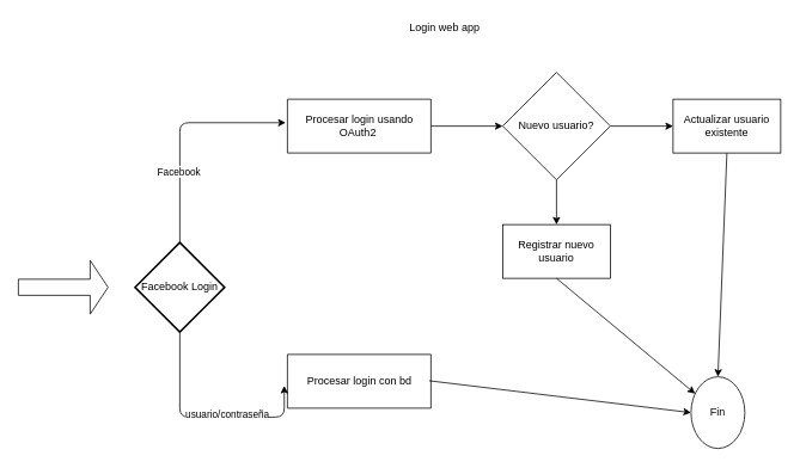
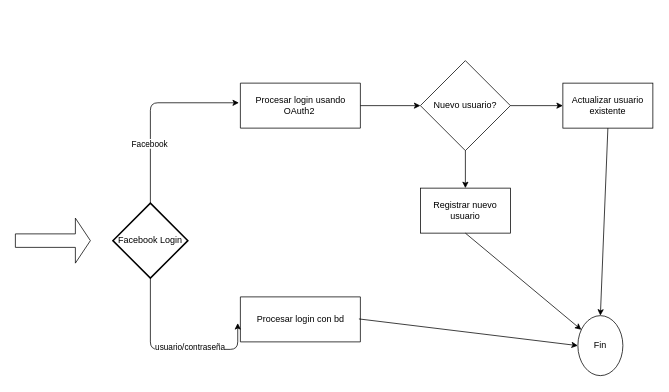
  <mxCell id="0" />
  <mxCell id="1" parent="0" />
  <mxCell id="2" value="" style="shape=singleArrow;whiteSpace=wrap;html=1;" vertex="1" parent="1"><mxGeometry x="20" y="290" width="100" height="60" as="geometry" /></mxCell>
  <mxCell id="3" value="Facebook Login" style="strokeWidth=2;html=1;shape=mxgraph.flowchart.decision;whiteSpace=wrap;" vertex="1" parent="1"><mxGeometry x="150" y="270" width="100" height="100" as="geometry" /></mxCell>
  <mxCell id="4" value="Procesar login con bd" style="verticalLabelPosition=middle;verticalAlign=middle;html=1;shape=mxgraph.basic.rect;fillColor2=none;strokeWidth=1;size=20;indent=5;labelPosition=center;align=center;" vertex="1" parent="1"><mxGeometry x="320" y="395" width="160" height="60" as="geometry" /></mxCell>
  <mxCell id="5" value="Procesar login usando &lt;br&gt;OAuth2&amp;nbsp;" style="verticalLabelPosition=middle;verticalAlign=middle;html=1;shape=mxgraph.basic.rect;fillColor2=none;strokeWidth=1;size=20;indent=5;labelPosition=center;align=center;" vertex="1" parent="1"><mxGeometry x="320" y="110" width="160" height="60" as="geometry" /></mxCell>
  <mxCell id="6" value="" style="endArrow=classic;html=1;exitX=0.5;exitY=0;exitDx=0;exitDy=0;exitPerimeter=0;entryX=-0.012;entryY=0.437;entryDx=0;entryDy=0;entryPerimeter=0;edgeStyle=orthogonalEdgeStyle;" edge="1" parent="1" source="3" target="5"><mxGeometry width="50" height="50" relative="1" as="geometry"><mxPoint x="390" y="210" as="sourcePoint" /><mxPoint x="440" y="160" as="targetPoint" /><Array as="points"><mxPoint x="200" y="136" /></Array></mxGeometry></mxCell>
  <mxCell id="7" value="Facebook" style="edgeLabel;html=1;align=center;verticalAlign=middle;resizable=0;points=[];" vertex="1" connectable="0" parent="6"><mxGeometry x="-0.366" y="2" relative="1" as="geometry"><mxPoint as="offset" /></mxGeometry></mxCell>
  <mxCell id="8" value="" style="endArrow=classic;html=1;exitX=0.5;exitY=1;exitDx=0;exitDy=0;exitPerimeter=0;entryX=-0.022;entryY=0.583;entryDx=0;entryDy=0;entryPerimeter=0;edgeStyle=orthogonalEdgeStyle;" edge="1" parent="1" source="3" target="4"><mxGeometry width="50" height="50" relative="1" as="geometry"><mxPoint x="390" y="410" as="sourcePoint" /><mxPoint x="440" y="360" as="targetPoint" /><Array as="points"><mxPoint x="200" y="465" /></Array></mxGeometry></mxCell>
  <mxCell id="9" value="usuario/contraseña" style="edgeLabel;html=1;align=center;verticalAlign=middle;resizable=0;points=[];" vertex="1" connectable="0" parent="8"><mxGeometry x="0.19" y="4" relative="1" as="geometry"><mxPoint as="offset" /></mxGeometry></mxCell>
  <mxCell id="10" value="Nuevo usuario?" style="rhombus;whiteSpace=wrap;html=1;fillColor=#ffffff;" vertex="1" parent="1"><mxGeometry x="560" y="80" width="120" height="120" as="geometry" /></mxCell>
  <mxCell id="11" value="" style="endArrow=classic;html=1;entryX=0;entryY=0.5;entryDx=0;entryDy=0;" edge="1" parent="1" source="5" target="10"><mxGeometry width="50" height="50" relative="1" as="geometry"><mxPoint x="390" y="200" as="sourcePoint" /><mxPoint x="440" y="150" as="targetPoint" /></mxGeometry></mxCell>
  <mxCell id="12" value="Registrar nuevo usuario" style="rounded=0;whiteSpace=wrap;html=1;fillColor=#ffffff;" vertex="1" parent="1"><mxGeometry x="560" y="250" width="120" height="60" as="geometry" /></mxCell>
  <mxCell id="13" value="Actualizar usuario&lt;br&gt;existente" style="rounded=0;whiteSpace=wrap;html=1;fillColor=#ffffff;" vertex="1" parent="1"><mxGeometry x="750" y="110" width="120" height="60" as="geometry" /></mxCell>
  <mxCell id="14" value="" style="endArrow=classic;html=1;entryX=0;entryY=0.5;entryDx=0;entryDy=0;exitX=1;exitY=0.5;exitDx=0;exitDy=0;" edge="1" parent="1" source="10" target="13"><mxGeometry width="50" height="50" relative="1" as="geometry"><mxPoint x="710" y="390" as="sourcePoint" /><mxPoint x="760" y="340" as="targetPoint" /></mxGeometry></mxCell>
  <mxCell id="15" value="" style="endArrow=classic;html=1;entryX=0.5;entryY=0;entryDx=0;entryDy=0;exitX=0.5;exitY=1;exitDx=0;exitDy=0;" edge="1" parent="1" source="10" target="12"><mxGeometry width="50" height="50" relative="1" as="geometry"><mxPoint x="710" y="390" as="sourcePoint" /><mxPoint x="760" y="340" as="targetPoint" /></mxGeometry></mxCell>
  <mxCell id="16" value="Fin" style="ellipse;whiteSpace=wrap;html=1;aspect=fixed;fillColor=#ffffff;" vertex="1" parent="1"><mxGeometry x="770" y="420" width="60" height="80" as="geometry" /></mxCell>
  <mxCell id="17" value="" style="endArrow=classic;html=1;exitX=0.988;exitY=0.49;exitDx=0;exitDy=0;exitPerimeter=0;entryX=0;entryY=0.5;entryDx=0;entryDy=0;" edge="1" parent="1" source="4" target="16"><mxGeometry width="50" height="50" relative="1" as="geometry"><mxPoint x="730" y="390" as="sourcePoint" /><mxPoint x="780" y="340" as="targetPoint" /></mxGeometry></mxCell>
  <mxCell id="18" value="" style="endArrow=classic;html=1;entryX=0.5;entryY=0;entryDx=0;entryDy=0;exitX=0.5;exitY=1;exitDx=0;exitDy=0;" edge="1" parent="1" source="13" target="16"><mxGeometry width="50" height="50" relative="1" as="geometry"><mxPoint x="730" y="390" as="sourcePoint" /><mxPoint x="780" y="340" as="targetPoint" /></mxGeometry></mxCell>
  <mxCell id="19" value="" style="endArrow=classic;html=1;exitX=0.5;exitY=1;exitDx=0;exitDy=0;" edge="1" parent="1" source="12" target="16"><mxGeometry width="50" height="50" relative="1" as="geometry"><mxPoint x="730" y="390" as="sourcePoint" /><mxPoint x="780" y="340" as="targetPoint" /></mxGeometry></mxCell>
- <mxCell id="20" value="Login web app" style="text;html=1;align=center;verticalAlign=middle;resizable=0;points=[];autosize=1;" vertex="1" parent="1"><mxGeometry x="450" y="20" width="90" height="20" as="geometry" /></mxCell>
